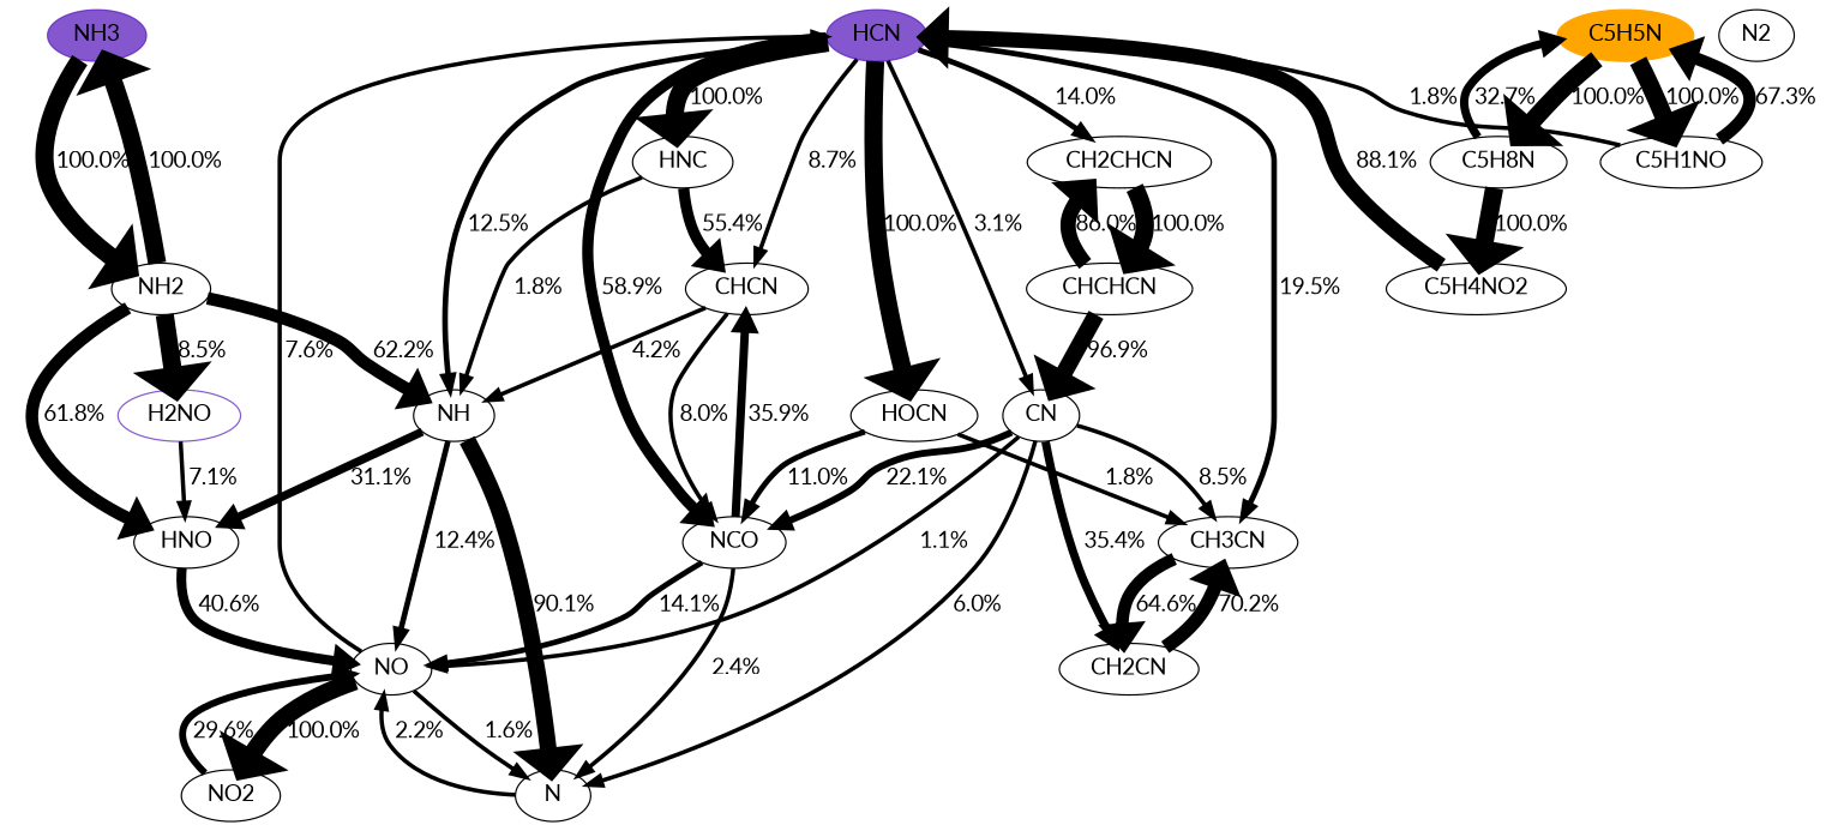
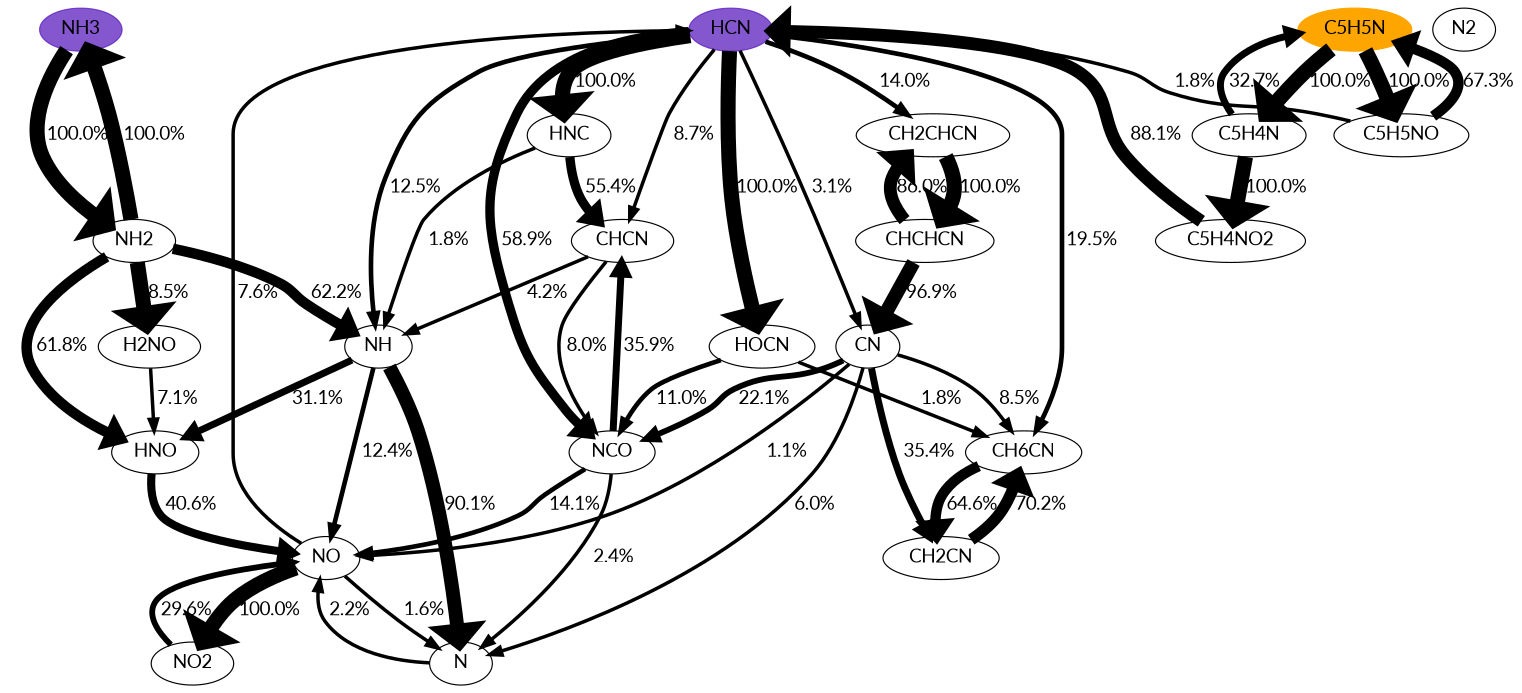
  digraph {
    b="0,0,1558,558"
    fontname=Lato
    rankdir=TB
    splines=True
    node [fontname=Lato fontsize=16]
    edge [fontcolor=black fontname=Lato fontsize=16 penwidth=3]
    HCN [color="#500dbab1" fillcolor="#500dbab1" style=filled]
    C5H5N [color=orange fillcolor=orange style=filled]
    NH3 [color="#500dbab1" fillcolor="#500dbab1" style=filled]
    N2
    NH
    HNC
    CN
    n8 [label=CHCN]
    NCO
    CH2CHCN
    HOCN
-   CH3CN
-   C5H4N [label=C5H8N]
-   C5H5NO [label=C5H1NO]
+   CH3CN [label=CH6CN]
+   C5H4N
+   C5H5NO
    NH2
    NO
    N
    NO2
    HNO
    CH2CN
    CHCHCN
    C5H4NO2
-   H2NO [color="#500dbab1"]
+   H2NO
    subgraph sub_1 {
      rank=source
      HCN
      C5H5N
      NH3
      N2
    }
    HCN -> NH [label=" 12.5%" penwidth=4]
    HCN -> HNC [label=" 100.0%" penwidth=13]
    HCN -> CN [label=" 3.1%"]
    HCN -> n8 [label=" 8.7%"]
    HCN -> NCO [label=" 58.9%" penwidth=8]
    HCN -> CH2CHCN [label=" 14.0%" penwidth=4]
    HCN -> HOCN [label=" 100.0%" penwidth=13]
    HCN -> CH3CN [label=" 19.5%" penwidth=4]
    C5H5N -> C5H4N [label=" 100.0%" penwidth=13]
    C5H5N -> C5H5NO [label=" 100.0%" penwidth=13]
    NH3 -> NH2 [label=" 100.0%" penwidth=13]
    NH -> NO [label=" 12.4%" penwidth=4]
    NH -> N [label=" 90.1%" penwidth=12]
    NH -> HNO [label=" 31.1%" penwidth=6]
    HNC -> NH [label=" 1.8%"]
    HNC -> n8 [label=" 55.4%" penwidth=8]
    CN -> NCO [label=" 22.1%" penwidth=5]
    CN -> CH3CN [label=" 8.5%"]
    CN -> NO [label=" 1.1%"]
    CN -> N [label=" 6.0%"]
    CN -> CH2CN [label=" 35.4%" penwidth=6]
    n8 -> NH [label=" 4.2%"]
    n8 -> NCO [label=" 8.0%"]
    NCO -> n8 [label=" 35.9%" penwidth=6]
    NCO -> NO [label=" 14.1%" penwidth=4]
    NCO -> N [label=" 2.4%"]
    CH2CHCN -> CHCHCN [label=" 100.0%" penwidth=13]
    HOCN -> NCO [label=" 11.0%" penwidth=4]
    HOCN -> CH3CN [label=" 1.8%"]
    CH3CN -> CH2CN [label=" 64.6%" penwidth=9]
    C5H4N -> C5H5N [label=" 32.7%" penwidth=6]
    C5H4N -> C5H4NO2 [label=" 100.0%" penwidth=13]
    C5H5NO -> HCN [label=" 1.8%"]
    C5H5NO -> C5H5N [label=" 67.3%" penwidth=9]
    NH2 -> NH3 [label=" 100.0%" penwidth=13]
    NH2 -> NH [label=" 62.2%" penwidth=9]
    NH2 -> HNO [label=" 61.8%" penwidth=9]
    NH2 -> H2NO [label=" 8.5%" penwidth=13]
    NO -> HCN [label=" 7.6%"]
    NO -> N [label=" 1.6%"]
    NO -> NO2 [label=" 100.0%" penwidth=13]
    N -> NO [label=" 2.2%"]
    NO2 -> NO [label=" 29.6%" penwidth=5]
    HNO -> NO [label=" 40.6%" penwidth=7]
    CH2CN -> CH3CN [label=" 70.2%" penwidth=10]
    CHCHCN -> CN [label=" 96.9%" penwidth=12]
    CHCHCN -> CH2CHCN [label=" 86.0%" penwidth=11]
    C5H4NO2 -> HCN [label=" 88.1%" penwidth=11]
    H2NO -> HNO [label=" 7.1%"]
  }
